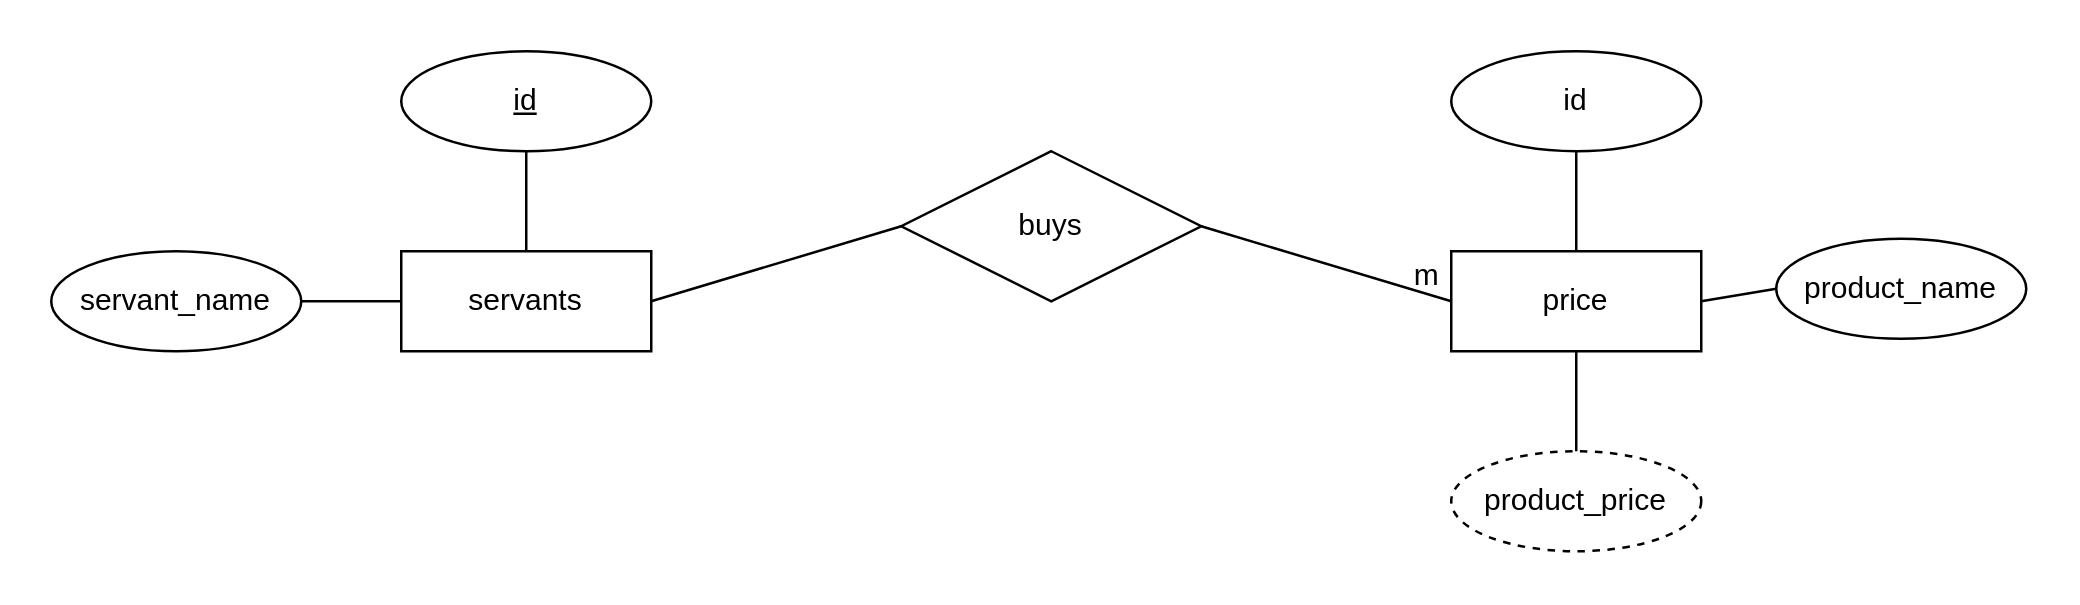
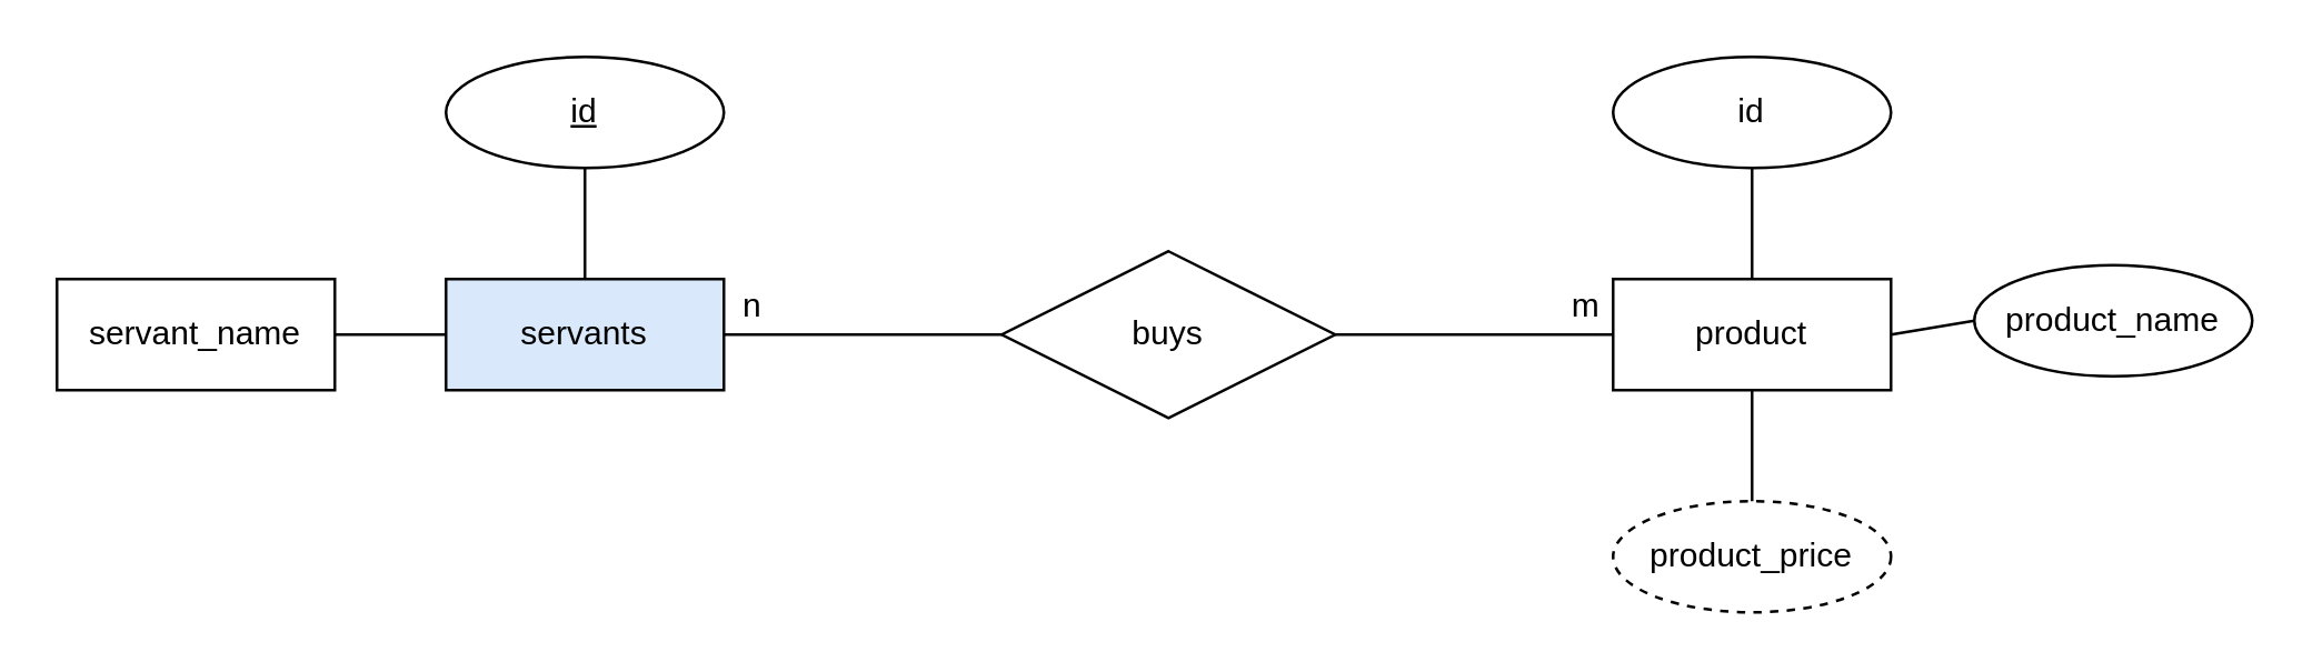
  <mxCell id="0" />
  <mxCell id="1" parent="0" />
- <mxCell id="2" value="servants" style="whiteSpace=wrap;html=1;align=center;" parent="1" vertex="1"><mxGeometry x="160" y="100" width="100" height="40" as="geometry" /></mxCell>
+ <mxCell id="2" value="servants" style="whiteSpace=wrap;html=1;align=center;fillColor=#dae8fc;" parent="1" vertex="1"><mxGeometry x="160" y="100" width="100" height="40" as="geometry" /></mxCell>
  <mxCell id="3" value="&lt;u&gt;id&lt;/u&gt;" style="ellipse;whiteSpace=wrap;html=1;align=center;" parent="1" vertex="1"><mxGeometry x="160" y="20" width="100" height="40" as="geometry" /></mxCell>
- <mxCell id="4" value="servant_name" style="ellipse;whiteSpace=wrap;html=1;align=center;" parent="1" vertex="1"><mxGeometry x="20" y="100" width="100" height="40" as="geometry" /></mxCell>
+ <mxCell id="4" value="servant_name" style="whiteSpace=wrap;html=1;align=center;rounded=0;" parent="1" vertex="1"><mxGeometry x="20" y="100" width="100" height="40" as="geometry" /></mxCell>
  <mxCell id="5" value="" style="endArrow=none;html=1;entryX=0.5;entryY=1;entryDx=0;entryDy=0;exitX=0.5;exitY=0;exitDx=0;exitDy=0;" parent="1" source="2" target="3" edge="1"><mxGeometry width="50" height="50" relative="1" as="geometry"><mxPoint x="400" y="260" as="sourcePoint" /><mxPoint x="450" y="210" as="targetPoint" /></mxGeometry></mxCell>
  <mxCell id="6" value="" style="endArrow=none;html=1;entryX=1;entryY=0.5;entryDx=0;entryDy=0;" parent="1" target="4" edge="1"><mxGeometry width="50" height="50" relative="1" as="geometry"><mxPoint x="160" y="120" as="sourcePoint" /><mxPoint x="220" y="70" as="targetPoint" /></mxGeometry></mxCell>
- <mxCell id="7" value="price" style="whiteSpace=wrap;html=1;align=center;" parent="1" vertex="1"><mxGeometry x="580" y="100" width="100" height="40" as="geometry" /></mxCell>
+ <mxCell id="7" value="product" style="whiteSpace=wrap;html=1;align=center;" parent="1" vertex="1"><mxGeometry x="580" y="100" width="100" height="40" as="geometry" /></mxCell>
  <mxCell id="8" value="id" style="ellipse;whiteSpace=wrap;html=1;align=center;" parent="1" vertex="1"><mxGeometry x="580" y="20" width="100" height="40" as="geometry" /></mxCell>
  <mxCell id="9" value="product_price" style="ellipse;whiteSpace=wrap;html=1;align=center;dashed=1;" parent="1" vertex="1"><mxGeometry x="580" y="180" width="100" height="40" as="geometry" /></mxCell>
  <mxCell id="10" value="product_name" style="ellipse;whiteSpace=wrap;html=1;align=center;" parent="1" vertex="1"><mxGeometry x="710" y="95" width="100" height="40" as="geometry" /></mxCell>
  <mxCell id="11" value="" style="endArrow=none;html=1;entryX=0.5;entryY=1;entryDx=0;entryDy=0;exitX=0.5;exitY=0;exitDx=0;exitDy=0;" parent="1" source="7" target="8" edge="1"><mxGeometry width="50" height="50" relative="1" as="geometry"><mxPoint x="820" y="260" as="sourcePoint" /><mxPoint x="870" y="210" as="targetPoint" /></mxGeometry></mxCell>
  <mxCell id="12" value="" style="endArrow=none;html=1;entryX=0.5;entryY=0;entryDx=0;entryDy=0;exitX=0.5;exitY=1;exitDx=0;exitDy=0;" parent="1" source="7" target="9" edge="1"><mxGeometry width="50" height="50" relative="1" as="geometry"><mxPoint x="590" y="130" as="sourcePoint" /><mxPoint x="550" y="130" as="targetPoint" /></mxGeometry></mxCell>
  <mxCell id="13" value="" style="endArrow=none;html=1;entryX=0;entryY=0.5;entryDx=0;entryDy=0;exitX=1;exitY=0.5;exitDx=0;exitDy=0;" parent="1" source="7" target="10" edge="1"><mxGeometry width="50" height="50" relative="1" as="geometry"><mxPoint x="640" y="110" as="sourcePoint" /><mxPoint x="640" y="70" as="targetPoint" /></mxGeometry></mxCell>
- <mxCell id="14" value="buys" style="shape=rhombus;perimeter=rhombusPerimeter;whiteSpace=wrap;html=1;align=center;" parent="1" vertex="1"><mxGeometry x="360" y="60" width="120" height="60" as="geometry" /></mxCell>
+ <mxCell id="14" value="buys" style="shape=rhombus;perimeter=rhombusPerimeter;whiteSpace=wrap;html=1;align=center;" parent="1" vertex="1"><mxGeometry x="360" y="90" width="120" height="60" as="geometry" /></mxCell>
  <mxCell id="15" value="" style="endArrow=none;html=1;entryX=0;entryY=0.5;entryDx=0;entryDy=0;exitX=1;exitY=0.5;exitDx=0;exitDy=0;" parent="1" source="14" target="7" edge="1"><mxGeometry width="50" height="50" relative="1" as="geometry"><mxPoint x="400" y="260" as="sourcePoint" /><mxPoint x="450" y="210" as="targetPoint" /></mxGeometry></mxCell>
  <mxCell id="16" value="" style="endArrow=none;html=1;entryX=1;entryY=0.5;entryDx=0;entryDy=0;exitX=0;exitY=0.5;exitDx=0;exitDy=0;" parent="1" source="14" target="2" edge="1"><mxGeometry width="50" height="50" relative="1" as="geometry"><mxPoint x="490" y="130" as="sourcePoint" /><mxPoint x="590" y="130" as="targetPoint" /></mxGeometry></mxCell>
+ <mxCell id="17" value="n" style="text;html=1;align=center;verticalAlign=middle;resizable=0;points=[];autosize=1;strokeColor=none;" parent="1" vertex="1"><mxGeometry x="260" y="100" width="20" height="20" as="geometry" /></mxCell>
  <mxCell id="18" value="m" style="text;html=1;align=center;verticalAlign=middle;resizable=0;points=[];autosize=1;strokeColor=none;" parent="1" vertex="1"><mxGeometry x="555" y="100" width="30" height="20" as="geometry" /></mxCell>
